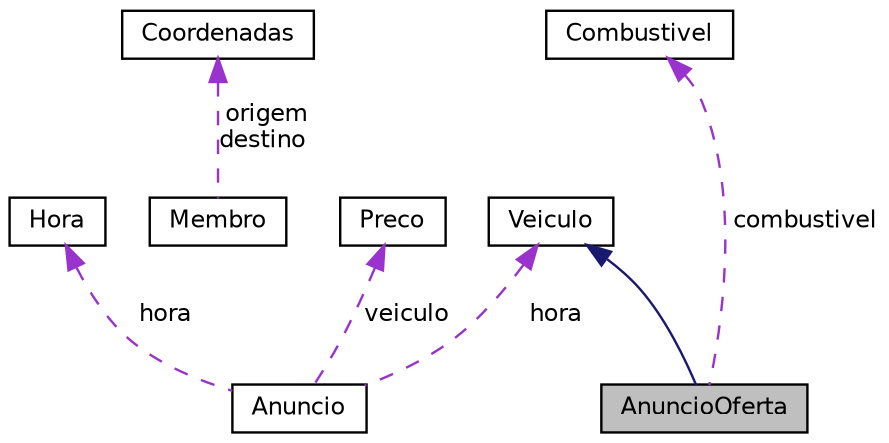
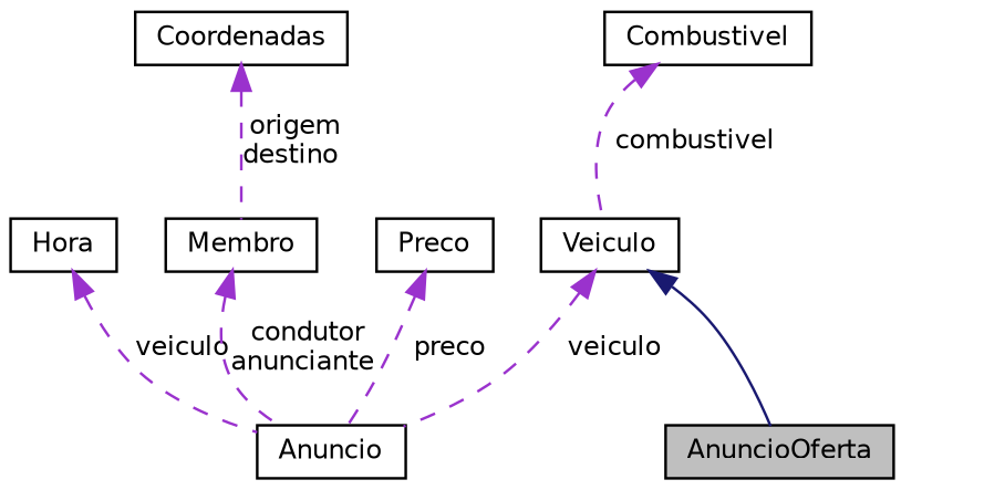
  digraph {
    node [color=black fillcolor=white fontname=Helvetica fontsize=10 shape=record style=filled]
    edge [color=darkorchid3 dir=back fontname=Helvetica fontsize=10 labelfontname=Helvetica labelfontsize=10 style=dashed]
    n1 [fillcolor=grey75 fontcolor=black height=0.2 label=AnuncioOferta width=0.4]
    n2 [height=0.2 label=Anuncio width=0.4]
    n3 [height=0.2 label=Hora width=0.4]
    n4 [height=0.2 label=Coordenadas width=0.4]
    n5 [height=0.2 label=Membro width=0.4]
    n6 [height=0.2 label=Veiculo width=0.4]
    n7 [height=0.2 label=Combustivel width=0.4]
    n8 [height=0.2 label=Preco width=0.4]
-   n3 -> n2 [label=" hora"]
+   n3 -> n2 [label=" veiculo"]
    n4 -> n5 [label=" origem\ndestino"]
+   n5 -> n2 [label=" condutor\nanunciante"]
    n6 -> n1 [color=midnightblue style=solid]
-   n6 -> n2 [label=" hora"]
-   n7 -> n1 [label=" combustivel"]
-   n8 -> n2 [label=" veiculo"]
+   n6 -> n2 [label=" veiculo"]
+   n7 -> n6 [label=" combustivel"]
+   n8 -> n2 [label=" preco"]
  }
